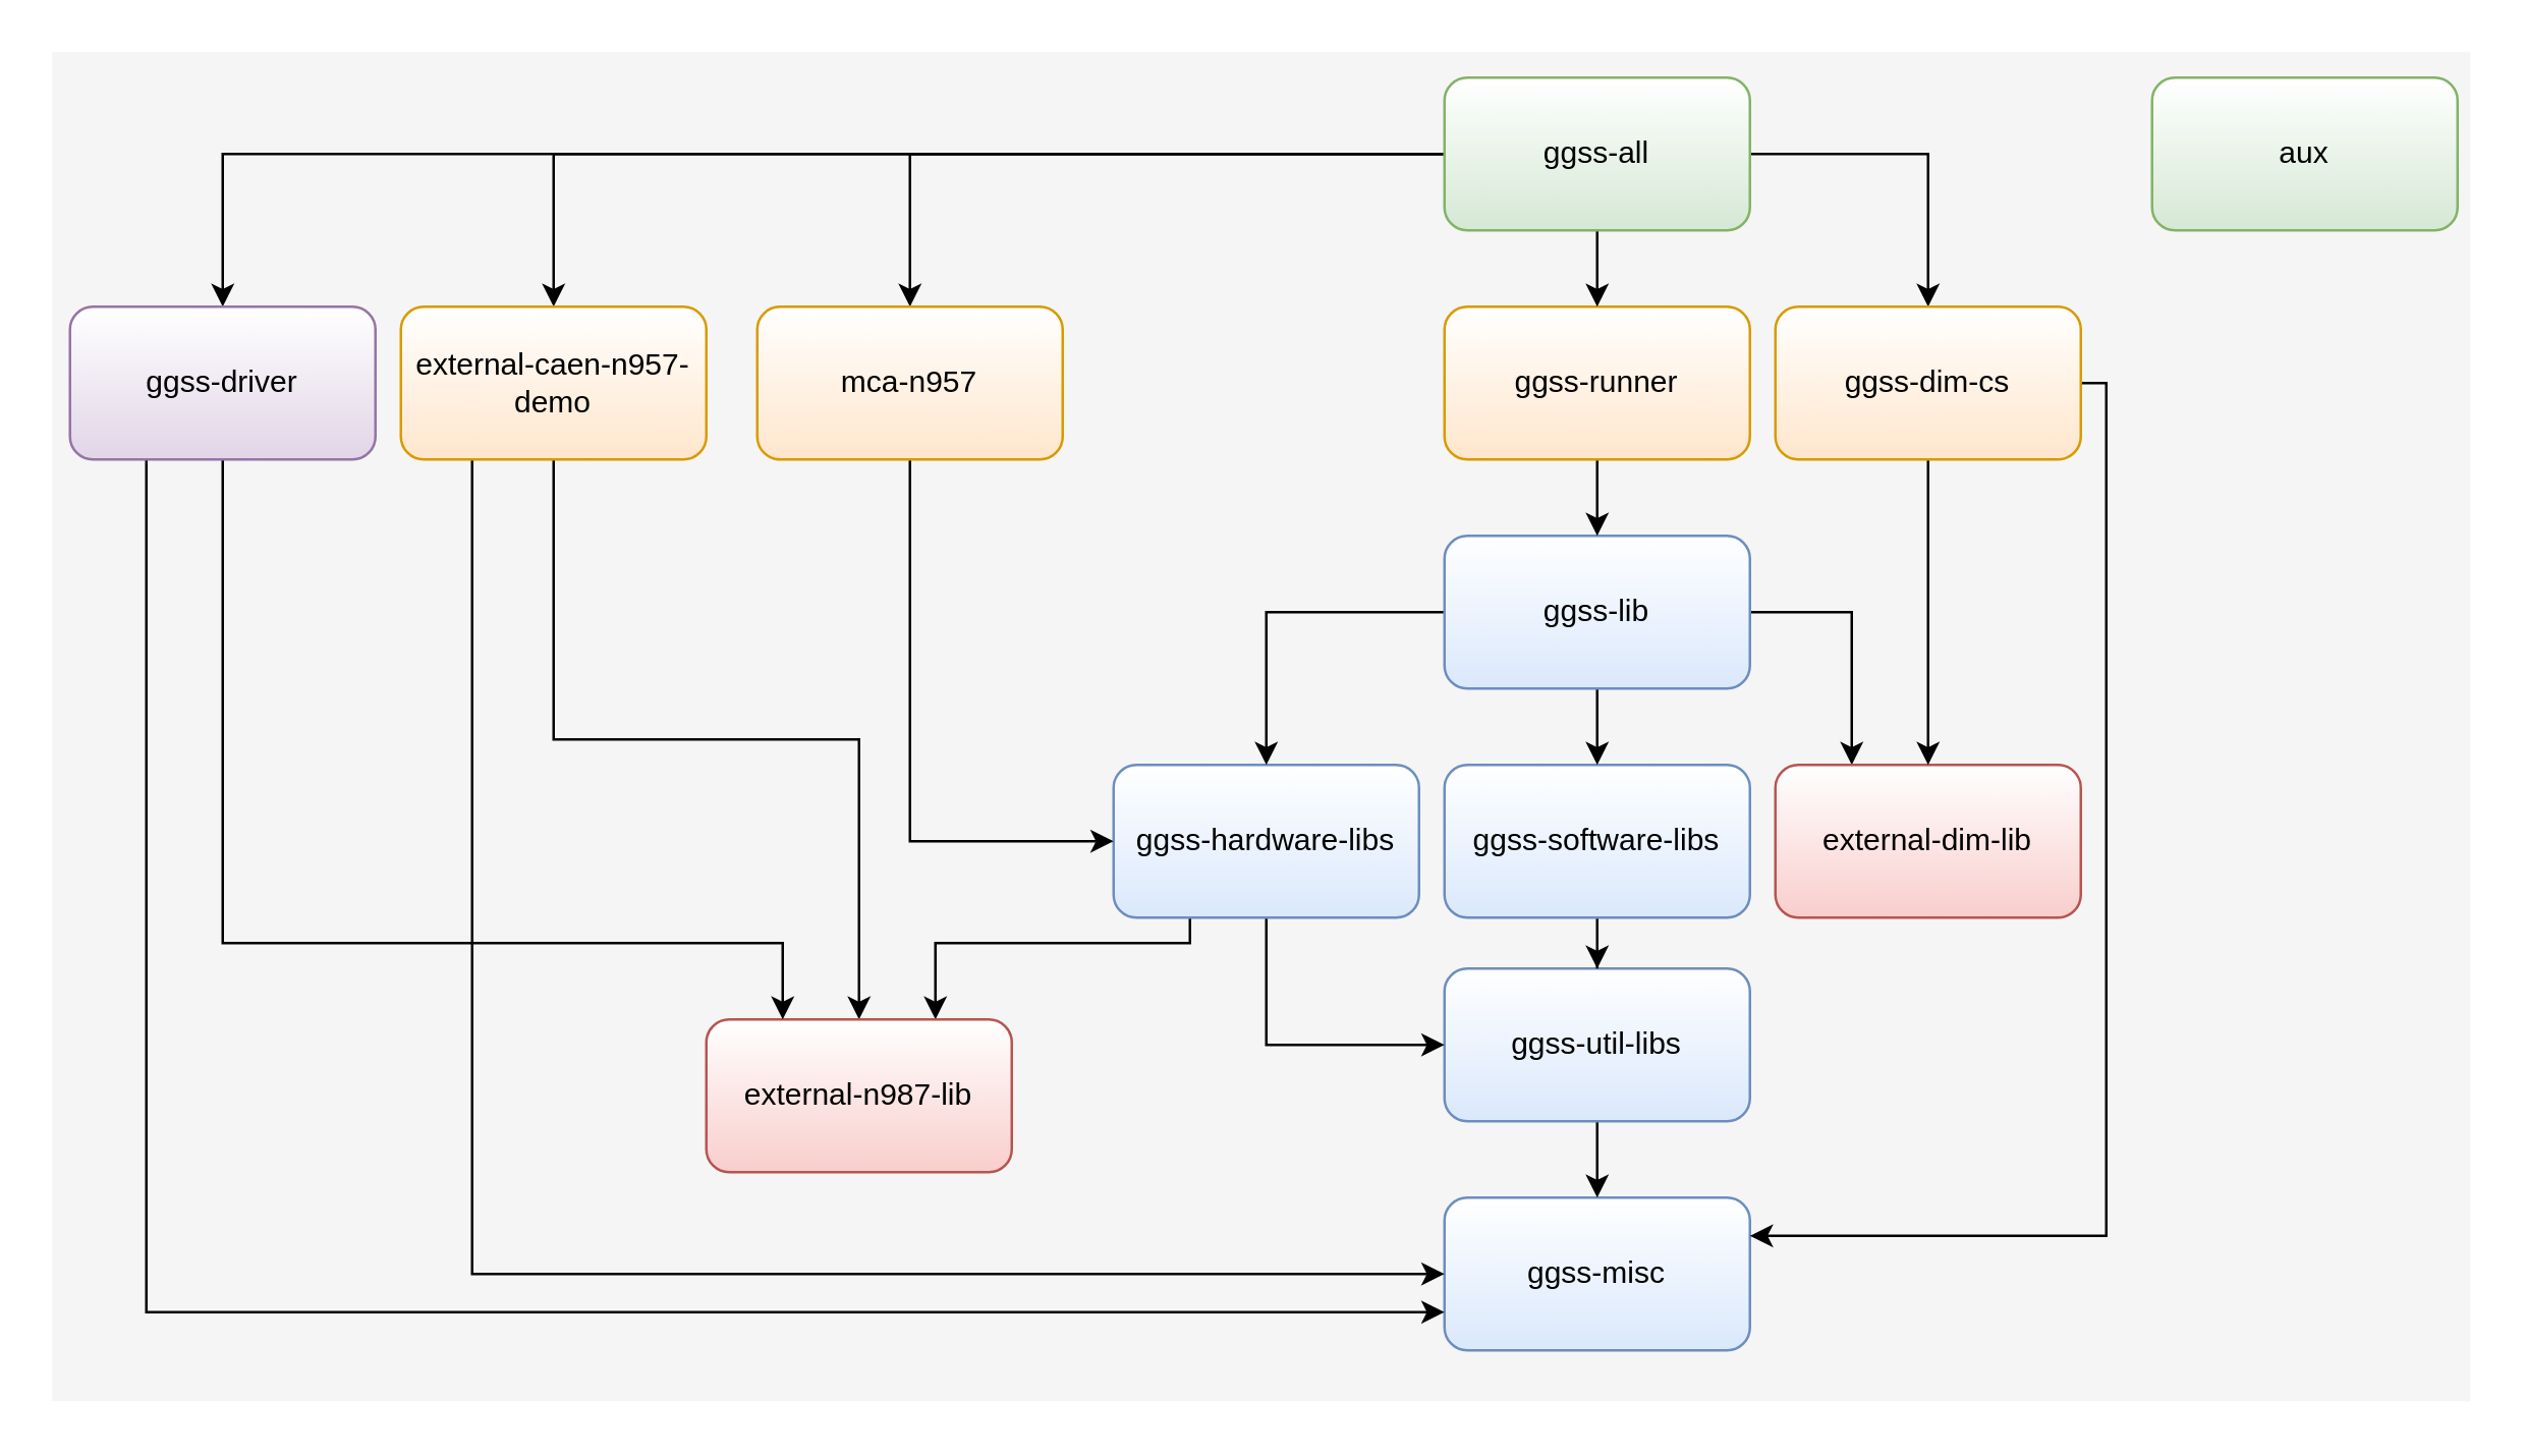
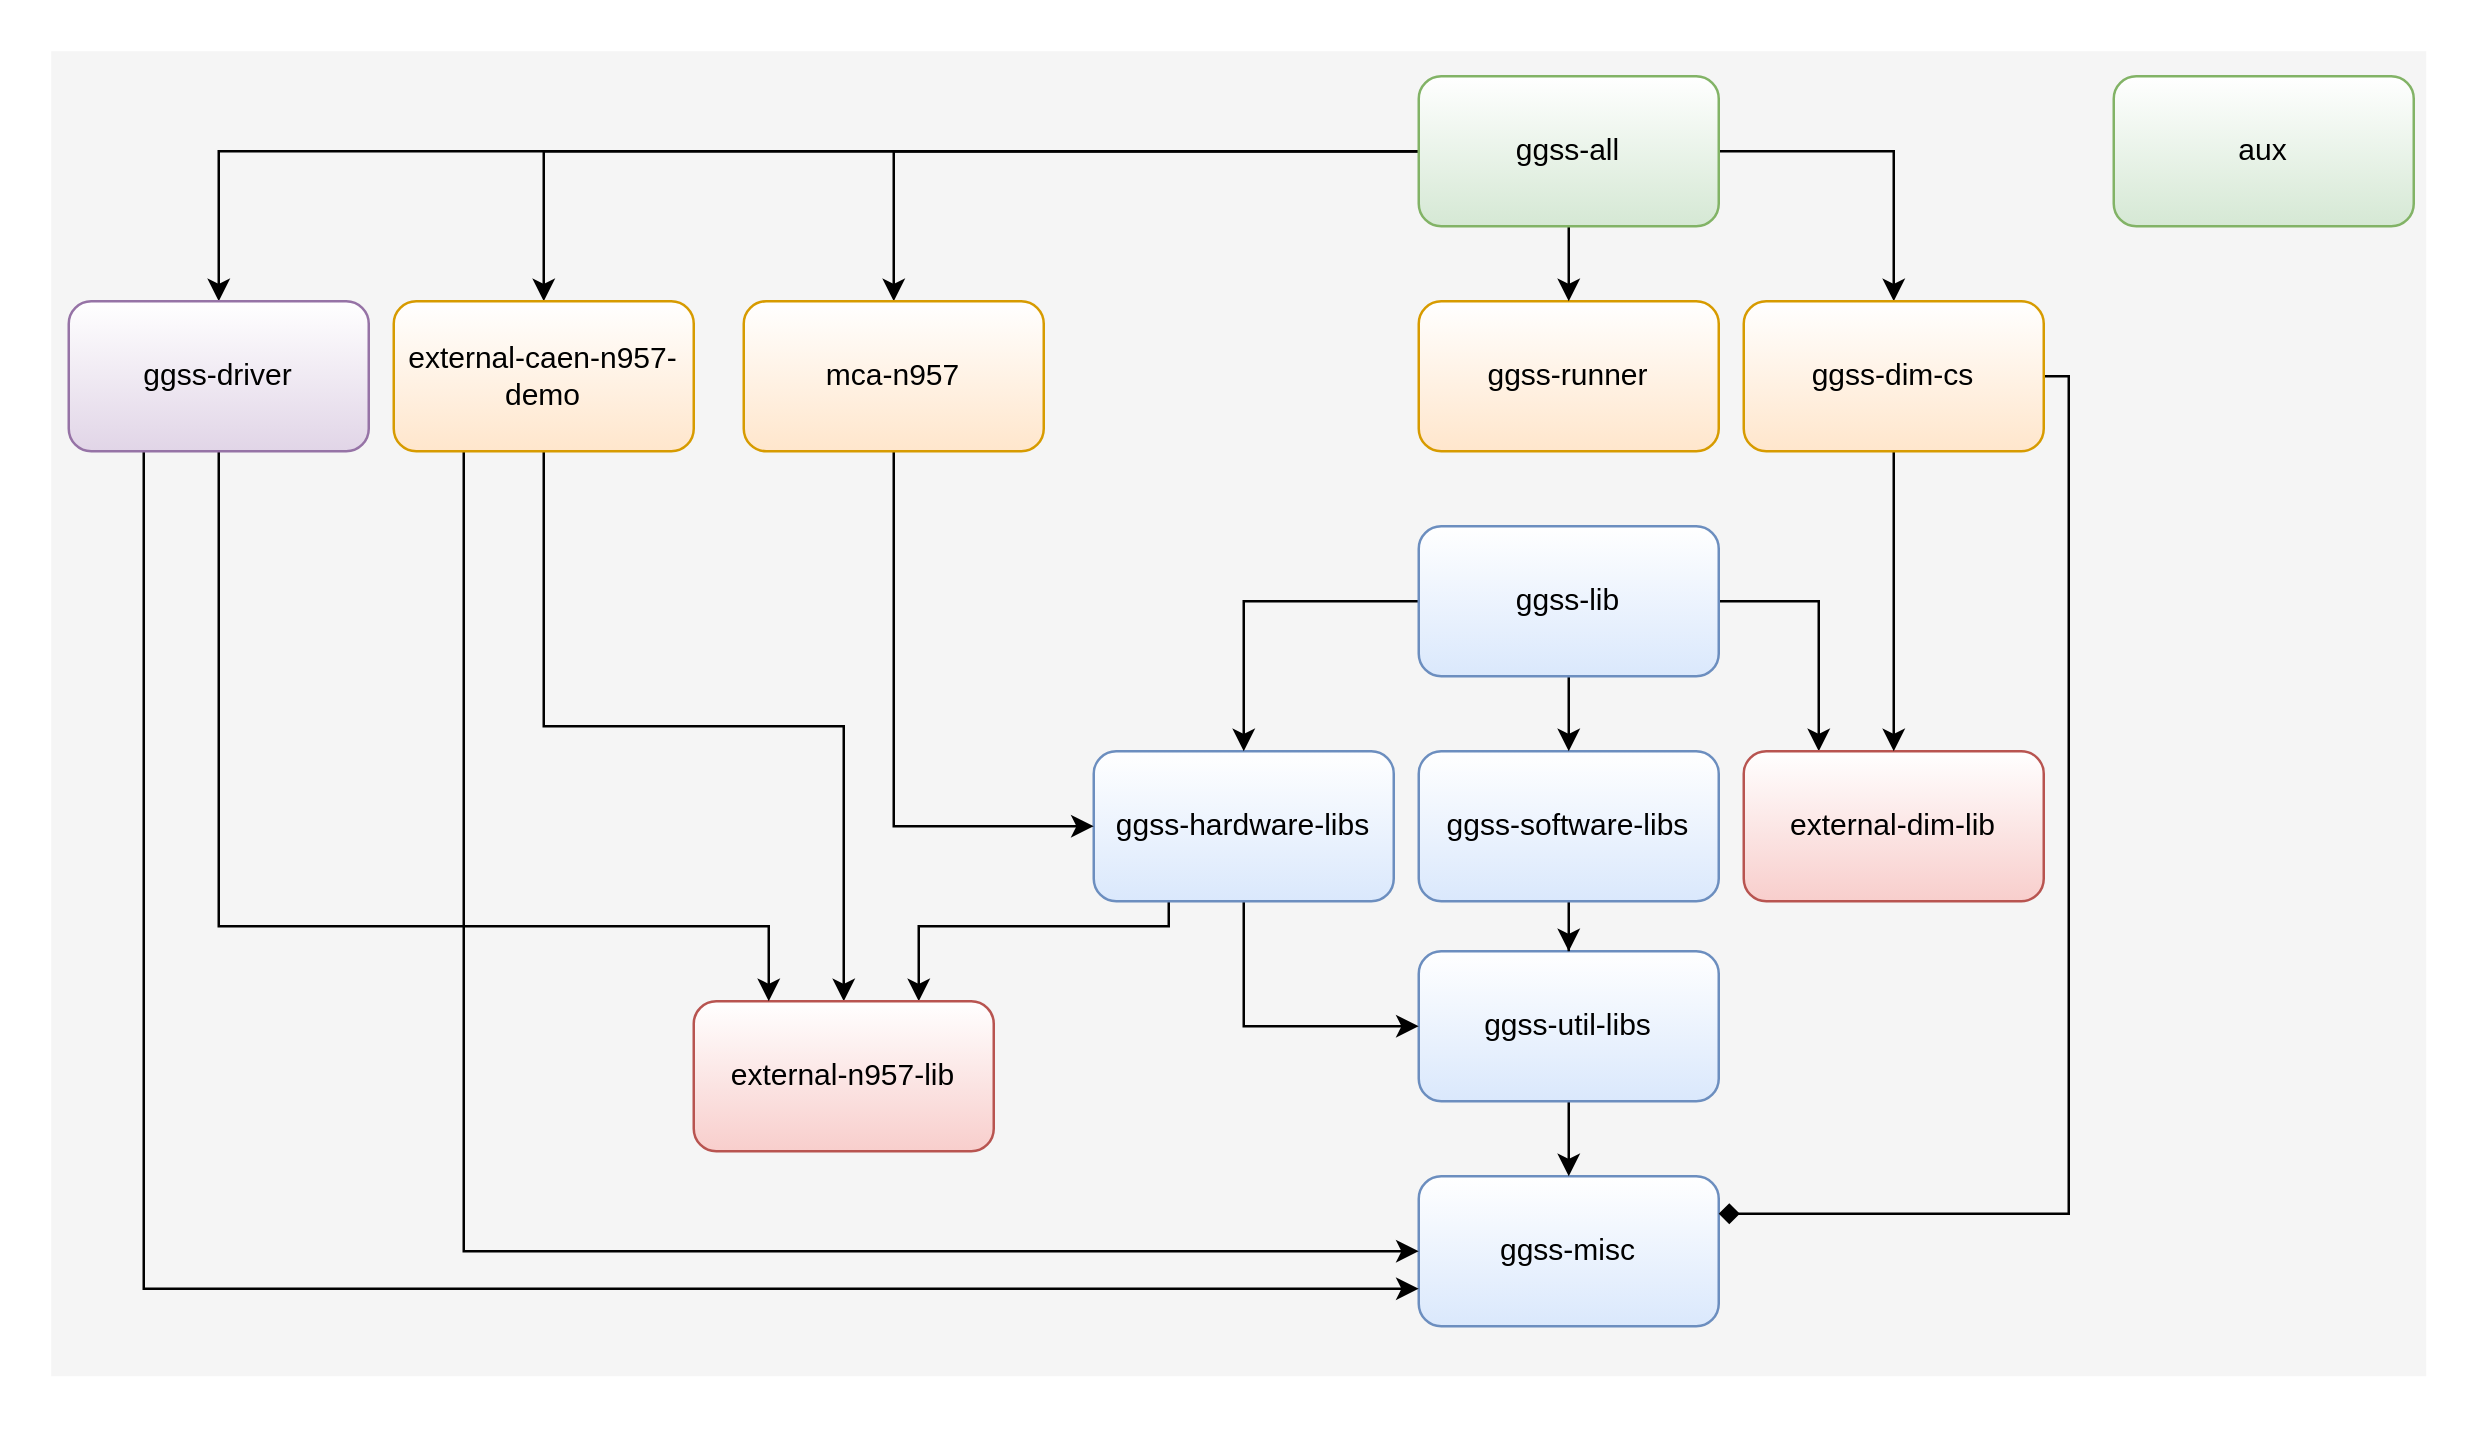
  <mxCell id="0" />
  <mxCell id="1" parent="0" />
  <mxCell id="2" value="" style="rounded=0;whiteSpace=wrap;html=1;fillColor=#f5f5f5;strokeColor=none;fontColor=#333333;" vertex="1" parent="1"><mxGeometry width="950" height="530" as="geometry" x="20" y="20" /></mxCell>
  <mxCell id="3" value="ggss-misc" style="rounded=1;whiteSpace=wrap;html=1;fillColor=#dae8fc;strokeColor=#6c8ebf;gradientColor=#ffffff;gradientDirection=north;" vertex="1" parent="1"><mxGeometry x="567" y="470" width="120" height="60" as="geometry" /></mxCell>
  <mxCell id="4" style="edgeStyle=orthogonalEdgeStyle;rounded=0;orthogonalLoop=1;jettySize=auto;html=1;entryX=0.5;entryY=0;entryDx=0;entryDy=0;" edge="1" parent="1" source="5" target="3"><mxGeometry relative="1" as="geometry" /></mxCell>
  <mxCell id="5" value="ggss-util-libs" style="rounded=1;whiteSpace=wrap;html=1;fillColor=#dae8fc;strokeColor=#6c8ebf;gradientColor=#ffffff;gradientDirection=north;" vertex="1" parent="1"><mxGeometry x="567" y="380" width="120" height="60" as="geometry" /></mxCell>
  <mxCell id="6" style="edgeStyle=orthogonalEdgeStyle;rounded=0;orthogonalLoop=1;jettySize=auto;html=1;exitX=0.5;exitY=1;exitDx=0;exitDy=0;entryX=0;entryY=0.5;entryDx=0;entryDy=0;" edge="1" parent="1" source="8" target="5"><mxGeometry relative="1" as="geometry" /></mxCell>
  <mxCell id="7" style="edgeStyle=orthogonalEdgeStyle;rounded=0;orthogonalLoop=1;jettySize=auto;html=1;exitX=0.25;exitY=1;exitDx=0;exitDy=0;entryX=0.75;entryY=0;entryDx=0;entryDy=0;" edge="1" parent="1" source="8" target="26"><mxGeometry relative="1" as="geometry"><Array as="points"><mxPoint x="467" y="370" /><mxPoint x="367" y="370" /></Array></mxGeometry></mxCell>
  <mxCell id="8" value="ggss-hardware-libs" style="rounded=1;whiteSpace=wrap;html=1;fillColor=#dae8fc;strokeColor=#6c8ebf;gradientColor=#ffffff;gradientDirection=north;" vertex="1" parent="1"><mxGeometry x="437" y="300" width="120" height="60" as="geometry" /></mxCell>
  <mxCell id="9" style="edgeStyle=orthogonalEdgeStyle;rounded=0;orthogonalLoop=1;jettySize=auto;html=1;" edge="1" parent="1" source="10" target="5"><mxGeometry relative="1" as="geometry" /></mxCell>
  <mxCell id="10" value="ggss-software-libs" style="rounded=1;whiteSpace=wrap;html=1;fillColor=#dae8fc;strokeColor=#6c8ebf;gradientColor=#ffffff;gradientDirection=north;" vertex="1" parent="1"><mxGeometry x="567" y="300" width="120" height="60" as="geometry" /></mxCell>
  <mxCell id="11" style="edgeStyle=orthogonalEdgeStyle;rounded=0;orthogonalLoop=1;jettySize=auto;html=1;" edge="1" parent="1" source="14" target="8"><mxGeometry relative="1" as="geometry" /></mxCell>
  <mxCell id="12" style="edgeStyle=orthogonalEdgeStyle;rounded=0;orthogonalLoop=1;jettySize=auto;html=1;entryX=0.5;entryY=0;entryDx=0;entryDy=0;" edge="1" parent="1" source="14" target="10"><mxGeometry relative="1" as="geometry" /></mxCell>
  <mxCell id="13" style="edgeStyle=orthogonalEdgeStyle;rounded=0;orthogonalLoop=1;jettySize=auto;html=1;entryX=0.25;entryY=0;entryDx=0;entryDy=0;" edge="1" parent="1" source="14" target="29"><mxGeometry relative="1" as="geometry" /></mxCell>
  <mxCell id="14" value="ggss-lib" style="rounded=1;whiteSpace=wrap;html=1;fillColor=#dae8fc;strokeColor=#6c8ebf;gradientColor=#ffffff;gradientDirection=north;" vertex="1" parent="1"><mxGeometry x="567" y="210" width="120" height="60" as="geometry" /></mxCell>
- <mxCell id="15" style="edgeStyle=orthogonalEdgeStyle;rounded=0;orthogonalLoop=1;jettySize=auto;html=1;" edge="1" parent="1" source="16" target="14"><mxGeometry relative="1" as="geometry" /></mxCell>
  <mxCell id="16" value="ggss-runner" style="rounded=1;whiteSpace=wrap;html=1;fillColor=#ffe6cc;strokeColor=#d79b00;gradientColor=#ffffff;gradientDirection=north;" vertex="1" parent="1"><mxGeometry x="567" y="120" width="120" height="60" as="geometry" /></mxCell>
  <mxCell id="17" style="edgeStyle=orthogonalEdgeStyle;rounded=0;orthogonalLoop=1;jettySize=auto;html=1;" edge="1" parent="1" source="22" target="16"><mxGeometry relative="1" as="geometry" /></mxCell>
  <mxCell id="18" style="edgeStyle=orthogonalEdgeStyle;rounded=0;orthogonalLoop=1;jettySize=auto;html=1;" edge="1" parent="1" source="22" target="28"><mxGeometry relative="1" as="geometry" /></mxCell>
  <mxCell id="19" style="edgeStyle=orthogonalEdgeStyle;rounded=0;orthogonalLoop=1;jettySize=auto;html=1;" edge="1" parent="1" source="22" target="36"><mxGeometry relative="1" as="geometry" /></mxCell>
  <mxCell id="20" style="edgeStyle=orthogonalEdgeStyle;rounded=0;orthogonalLoop=1;jettySize=auto;html=1;entryX=0.5;entryY=0;entryDx=0;entryDy=0;" edge="1" parent="1" source="22" target="25"><mxGeometry relative="1" as="geometry" /></mxCell>
  <mxCell id="21" style="edgeStyle=orthogonalEdgeStyle;rounded=0;orthogonalLoop=1;jettySize=auto;html=1;" edge="1" parent="1" source="22" target="33"><mxGeometry relative="1" as="geometry" /></mxCell>
  <mxCell id="22" value="ggss-all" style="rounded=1;whiteSpace=wrap;html=1;fillColor=#d5e8d4;strokeColor=#82b366;gradientColor=#ffffff;gradientDirection=north;" vertex="1" parent="1"><mxGeometry x="567" y="30" width="120" height="60" as="geometry" /></mxCell>
  <mxCell id="23" style="edgeStyle=orthogonalEdgeStyle;rounded=0;orthogonalLoop=1;jettySize=auto;html=1;entryX=0.5;entryY=0;entryDx=0;entryDy=0;" edge="1" parent="1" source="25" target="26"><mxGeometry relative="1" as="geometry" /></mxCell>
  <mxCell id="24" style="edgeStyle=orthogonalEdgeStyle;rounded=0;orthogonalLoop=1;jettySize=auto;html=1;entryX=0;entryY=0.5;entryDx=0;entryDy=0;" edge="1" parent="1" source="25" target="3"><mxGeometry relative="1" as="geometry"><Array as="points"><mxPoint x="185" y="500" /></Array></mxGeometry></mxCell>
  <mxCell id="25" value="external-caen-n957-demo" style="rounded=1;whiteSpace=wrap;html=1;fillColor=#ffe6cc;strokeColor=#d79b00;gradientColor=#ffffff;gradientDirection=north;" vertex="1" parent="1"><mxGeometry x="157" y="120" width="120" height="60" as="geometry" /></mxCell>
- <mxCell id="26" value="external-n987-lib" style="rounded=1;whiteSpace=wrap;html=1;fillColor=#f8cecc;strokeColor=#b85450;gradientColor=#ffffff;gradientDirection=north;" vertex="1" parent="1"><mxGeometry x="277" y="400" width="120" height="60" as="geometry" /></mxCell>
+ <mxCell id="26" value="external-n957-lib" style="rounded=1;whiteSpace=wrap;html=1;fillColor=#f8cecc;strokeColor=#b85450;gradientColor=#ffffff;gradientDirection=north;" vertex="1" parent="1"><mxGeometry x="277" y="400" width="120" height="60" as="geometry" /></mxCell>
  <mxCell id="27" style="edgeStyle=orthogonalEdgeStyle;rounded=0;orthogonalLoop=1;jettySize=auto;html=1;entryX=0;entryY=0.5;entryDx=0;entryDy=0;" edge="1" parent="1" source="28" target="8"><mxGeometry relative="1" as="geometry"><mxPoint x="357" y="330" as="targetPoint" /><Array as="points"><mxPoint x="357" y="330" /></Array></mxGeometry></mxCell>
  <mxCell id="28" value="mca-n957" style="rounded=1;whiteSpace=wrap;html=1;fillColor=#ffe6cc;strokeColor=#d79b00;gradientColor=#ffffff;gradientDirection=north;" vertex="1" parent="1"><mxGeometry x="297" y="120" width="120" height="60" as="geometry" /></mxCell>
  <mxCell id="29" value="external-dim-lib" style="rounded=1;whiteSpace=wrap;html=1;fillColor=#f8cecc;strokeColor=#b85450;gradientColor=#ffffff;gradientDirection=north;" vertex="1" parent="1"><mxGeometry x="697" y="300" width="120" height="60" as="geometry" /></mxCell>
  <mxCell id="30" value="aux" style="rounded=1;whiteSpace=wrap;html=1;fillColor=#d5e8d4;strokeColor=#82b366;gradientColor=#ffffff;gradientDirection=north;" vertex="1" parent="1"><mxGeometry x="845" y="30" width="120" height="60" as="geometry" /></mxCell>
  <mxCell id="31" style="edgeStyle=orthogonalEdgeStyle;rounded=0;orthogonalLoop=1;jettySize=auto;html=1;entryX=0.25;entryY=0;entryDx=0;entryDy=0;" edge="1" parent="1" source="33" target="26"><mxGeometry relative="1" as="geometry"><Array as="points"><mxPoint x="87" y="370" /><mxPoint x="307" y="370" /></Array></mxGeometry></mxCell>
  <mxCell id="32" style="edgeStyle=orthogonalEdgeStyle;rounded=0;orthogonalLoop=1;jettySize=auto;html=1;exitX=0.25;exitY=1;exitDx=0;exitDy=0;entryX=0;entryY=0.75;entryDx=0;entryDy=0;" edge="1" parent="1" source="33" target="3"><mxGeometry relative="1" as="geometry"><Array as="points"><mxPoint x="57" y="515" /></Array></mxGeometry></mxCell>
  <mxCell id="33" value="ggss-driver" style="rounded=1;whiteSpace=wrap;html=1;fillColor=#e1d5e7;strokeColor=#9673a6;gradientColor=#ffffff;gradientDirection=north;" vertex="1" parent="1"><mxGeometry x="27" y="120" width="120" height="60" as="geometry" /></mxCell>
  <mxCell id="34" style="edgeStyle=orthogonalEdgeStyle;rounded=0;orthogonalLoop=1;jettySize=auto;html=1;" edge="1" parent="1" source="36" target="29"><mxGeometry relative="1" as="geometry"><Array as="points"><mxPoint x="757" y="290" /><mxPoint x="757" y="290" /></Array></mxGeometry></mxCell>
- <mxCell id="35" style="edgeStyle=orthogonalEdgeStyle;rounded=0;orthogonalLoop=1;jettySize=auto;html=1;entryX=1;entryY=0.25;entryDx=0;entryDy=0;" edge="1" parent="1" source="36" target="3"><mxGeometry relative="1" as="geometry"><Array as="points"><mxPoint x="827" y="150" /><mxPoint x="827" y="485" /></Array></mxGeometry></mxCell>
+ <mxCell id="35" style="edgeStyle=orthogonalEdgeStyle;rounded=0;orthogonalLoop=1;jettySize=auto;html=1;entryX=1;entryY=0.25;entryDx=0;entryDy=0;endArrow=diamond;" edge="1" parent="1" source="36" target="3"><mxGeometry relative="1" as="geometry"><Array as="points"><mxPoint x="827" y="150" /><mxPoint x="827" y="485" /></Array></mxGeometry></mxCell>
  <mxCell id="36" value="ggss-dim-cs" style="rounded=1;whiteSpace=wrap;html=1;fillColor=#ffe6cc;strokeColor=#d79b00;gradientColor=#ffffff;gradientDirection=north;" vertex="1" parent="1"><mxGeometry x="697" y="120" width="120" height="60" as="geometry" /></mxCell>
